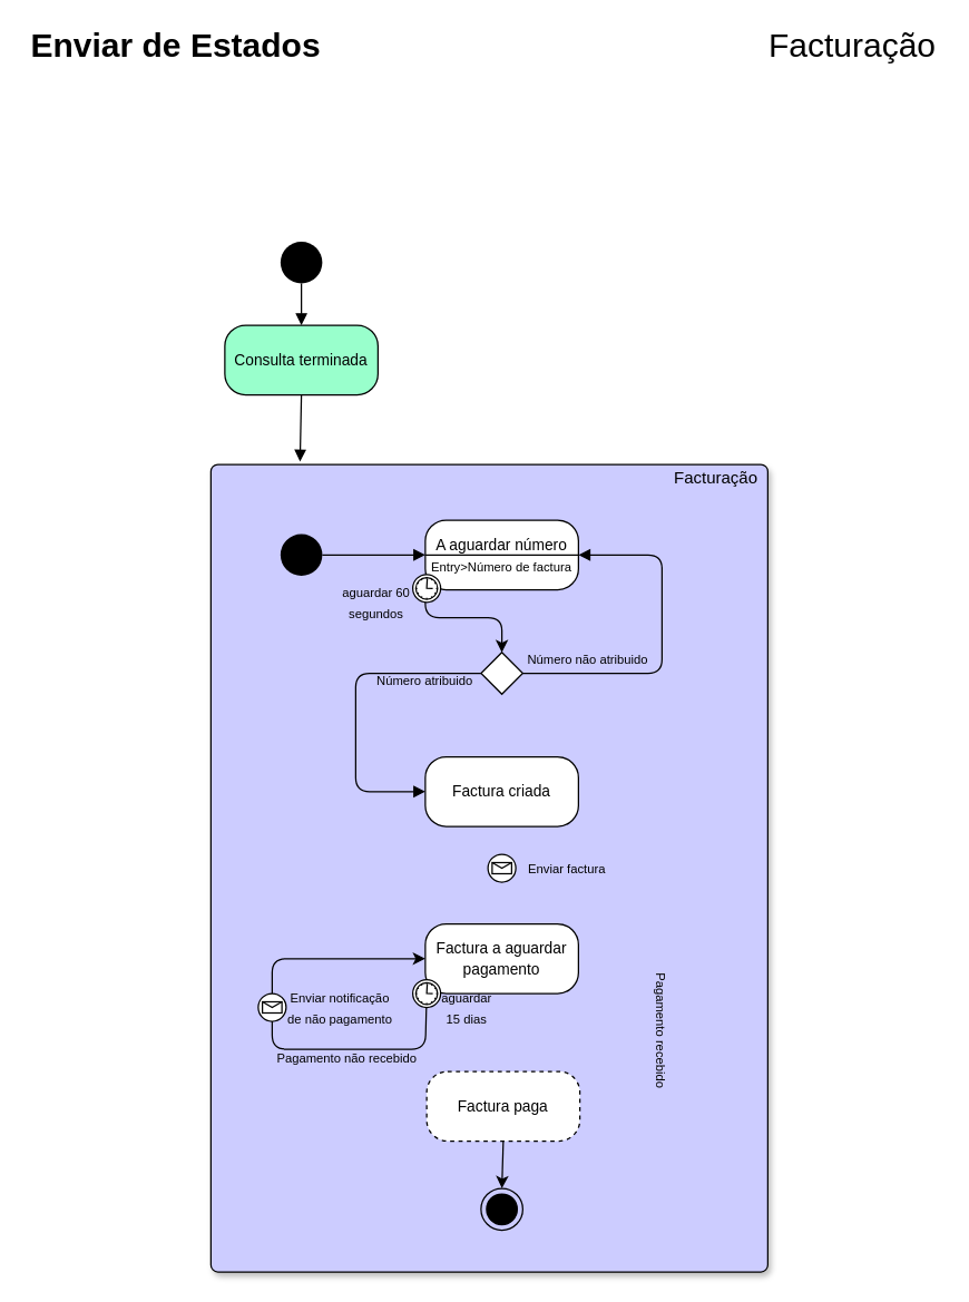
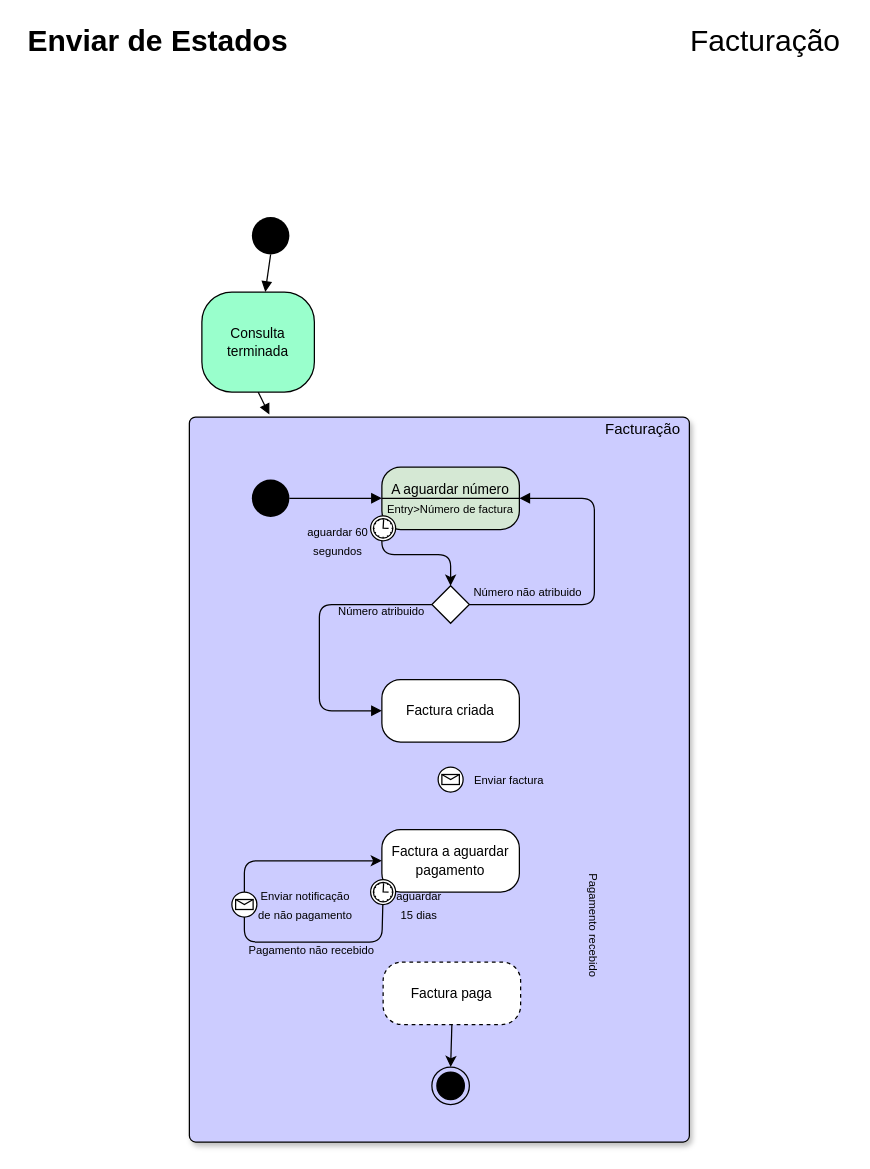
  <mxCell id="0" />
  <mxCell id="1" parent="0" />
  <mxCell id="2" value="" style="ellipse;fillColor=#000000;strokeColor=none;" parent="1" vertex="1"><mxGeometry x="201" y="170" width="30" height="30" as="geometry" /></mxCell>
  <mxCell id="3" value="" style="html=1;verticalAlign=bottom;labelBackgroundColor=none;endArrow=block;endFill=1;exitX=0.5;exitY=1;exitDx=0;exitDy=0;" parent="1" source="2" target="9" edge="1"><mxGeometry width="160" relative="1" as="geometry"><mxPoint x="365" y="250" as="sourcePoint" /><mxPoint x="665" y="250" as="targetPoint" /></mxGeometry></mxCell>
  <mxCell id="4" value="&amp;nbsp;" style="html=1;align=center;verticalAlign=top;rounded=1;absoluteArcSize=1;arcSize=10;dashed=0;fillColor=#CCCCFF;shadow=1;" parent="1" vertex="1"><mxGeometry x="151" y="330" width="400" height="580" as="geometry" /></mxCell>
  <mxCell id="5" value="Facturação" style="text;html=1;strokeColor=none;fillColor=none;align=center;verticalAlign=middle;whiteSpace=wrap;rounded=0;" parent="1" vertex="1"><mxGeometry x="474" y="330" width="80" height="20" as="geometry" /></mxCell>
  <mxCell id="6" value="" style="html=1;verticalAlign=bottom;labelBackgroundColor=none;endArrow=block;endFill=1;exitX=0.5;exitY=1;exitDx=0;exitDy=0;" parent="1" source="9" edge="1"><mxGeometry width="160" relative="1" as="geometry"><mxPoint x="360" y="280" as="sourcePoint" /><mxPoint x="215" y="328" as="targetPoint" /></mxGeometry></mxCell>
  <mxCell id="7" value="" style="ellipse;fillColor=#000000;strokeColor=none;" parent="1" vertex="1"><mxGeometry x="201" y="380" width="30" height="30" as="geometry" /></mxCell>
  <mxCell id="8" value="" style="html=1;verticalAlign=bottom;labelBackgroundColor=none;endArrow=block;endFill=1;exitX=1;exitY=0.5;exitDx=0;exitDy=0;entryX=0;entryY=0.5;entryDx=0;entryDy=0;" parent="1" source="7" target="10" edge="1"><mxGeometry width="160" relative="1" as="geometry"><mxPoint x="225" y="440" as="sourcePoint" /><mxPoint x="290" y="402.5" as="targetPoint" /></mxGeometry></mxCell>
- <mxCell id="9" value="&lt;font style=&quot;font-size: 11px&quot;&gt;Consulta terminada&lt;/font&gt;" style="rounded=1;whiteSpace=wrap;html=1;strokeColor=#000000;arcSize=30;fillColor=#99FFCC;" parent="1" vertex="1"><mxGeometry x="161" y="230" width="110" height="50" as="geometry" /></mxCell>
- <mxCell id="10" value="&lt;font&gt;&lt;font style=&quot;font-size: 11px&quot;&gt;A aguardar número&lt;br&gt;&lt;/font&gt;&lt;span style=&quot;font-size: 9px&quot;&gt;Entry&amp;gt;Número de factura&lt;/span&gt;&lt;br&gt;&lt;/font&gt;" style="rounded=1;whiteSpace=wrap;html=1;strokeColor=#000000;fillColor=#FFFFFF;arcSize=30;" parent="1" vertex="1"><mxGeometry x="305" y="370" width="110" height="50" as="geometry" /></mxCell>
+ <mxCell id="9" value="&lt;font style=&quot;font-size: 11px&quot;&gt;Consulta terminada&lt;/font&gt;" style="rounded=1;whiteSpace=wrap;html=1;strokeColor=#000000;arcSize=30;fillColor=#99FFCC;" parent="1" vertex="1"><mxGeometry x="161" y="230" width="90" height="80" as="geometry" /></mxCell>
+ <mxCell id="10" value="&lt;font&gt;&lt;font style=&quot;font-size: 11px&quot;&gt;A aguardar número&lt;br&gt;&lt;/font&gt;&lt;span style=&quot;font-size: 9px&quot;&gt;Entry&amp;gt;Número de factura&lt;/span&gt;&lt;br&gt;&lt;/font&gt;" style="rounded=1;whiteSpace=wrap;html=1;strokeColor=#000000;fillColor=#d5e8d4;arcSize=30;" parent="1" vertex="1"><mxGeometry x="305" y="370" width="110" height="50" as="geometry" /></mxCell>
  <mxCell id="11" value="&lt;font style=&quot;font-size: 11px&quot;&gt;Factura criada&lt;/font&gt;" style="rounded=1;whiteSpace=wrap;html=1;strokeColor=#000000;fillColor=#FFFFFF;arcSize=30;" parent="1" vertex="1"><mxGeometry x="305" y="540" width="110" height="50" as="geometry" /></mxCell>
  <mxCell id="12" value="" style="endArrow=classic;html=1;entryX=0.5;entryY=0;entryDx=0;entryDy=0;exitX=0;exitY=1;exitDx=0;exitDy=0;" parent="1" source="10" target="18" edge="1"><mxGeometry width="50" height="50" relative="1" as="geometry"><mxPoint x="325" y="440" as="sourcePoint" /><mxPoint x="470" y="180" as="targetPoint" /><Array as="points"><mxPoint x="305" y="440" /><mxPoint x="360" y="440" /></Array></mxGeometry></mxCell>
  <mxCell id="13" value="" style="shape=mxgraph.bpmn.shape;html=1;verticalLabelPosition=bottom;labelBackgroundColor=#ffffff;verticalAlign=top;align=center;perimeter=ellipsePerimeter;outlineConnect=0;outline=standard;symbol=timer;" parent="1" vertex="1"><mxGeometry x="296" y="409" width="20" height="20" as="geometry" /></mxCell>
  <mxCell id="14" value="&lt;font style=&quot;font-size: 11px&quot;&gt;Factura a aguardar&lt;br&gt;pagamento&lt;br&gt;&lt;/font&gt;" style="rounded=1;whiteSpace=wrap;html=1;strokeColor=#000000;fillColor=#FFFFFF;arcSize=30;" parent="1" vertex="1"><mxGeometry x="305" y="660" width="110" height="50" as="geometry" /></mxCell>
  <mxCell id="15" value="" style="html=1;verticalAlign=bottom;labelBackgroundColor=none;endArrow=block;endFill=1;exitX=0;exitY=0.5;exitDx=0;exitDy=0;entryX=0;entryY=0.5;entryDx=0;entryDy=0;" parent="1" source="18" target="11" edge="1"><mxGeometry width="160" relative="1" as="geometry"><mxPoint x="370" y="290" as="sourcePoint" /><mxPoint x="370.2" y="340" as="targetPoint" /><Array as="points"><mxPoint x="255" y="480" /><mxPoint x="255" y="565" /></Array></mxGeometry></mxCell>
  <mxCell id="16" value="&lt;font style=&quot;font-size: 9px&quot;&gt;Número atribuido&lt;/font&gt;" style="text;html=1;strokeColor=none;fillColor=none;align=center;verticalAlign=middle;whiteSpace=wrap;rounded=0;" parent="1" vertex="1"><mxGeometry x="265" y="475" width="80" height="20" as="geometry" /></mxCell>
  <mxCell id="17" value="&lt;font style=&quot;font-size: 9px&quot;&gt;aguardar 60 &lt;br&gt;segundos&lt;/font&gt;" style="text;html=1;strokeColor=none;fillColor=none;align=center;verticalAlign=middle;whiteSpace=wrap;rounded=0;" parent="1" vertex="1"><mxGeometry x="235" y="409" width="70" height="40" as="geometry" /></mxCell>
  <mxCell id="18" value="" style="rhombus;" parent="1" vertex="1"><mxGeometry x="345" y="465" width="30" height="30" as="geometry" /></mxCell>
  <mxCell id="19" value="" style="html=1;verticalAlign=bottom;labelBackgroundColor=none;endArrow=block;endFill=1;exitX=1;exitY=0.5;exitDx=0;exitDy=0;entryX=1;entryY=0.5;entryDx=0;entryDy=0;" parent="1" source="18" target="10" edge="1"><mxGeometry width="160" relative="1" as="geometry"><mxPoint x="355" y="490" as="sourcePoint" /><mxPoint x="270" y="510" as="targetPoint" /><Array as="points"><mxPoint x="475" y="480" /><mxPoint x="475" y="395" /></Array></mxGeometry></mxCell>
  <mxCell id="20" value="&lt;font style=&quot;font-size: 9px&quot;&gt;Número não atribuido&lt;/font&gt;" style="text;html=1;strokeColor=none;fillColor=none;align=center;verticalAlign=middle;whiteSpace=wrap;rounded=0;" parent="1" vertex="1"><mxGeometry x="377" y="460" width="90" height="20" as="geometry" /></mxCell>
  <mxCell id="21" value="" style="shape=mxgraph.bpmn.shape;html=1;verticalLabelPosition=bottom;labelBackgroundColor=#ffffff;verticalAlign=top;align=center;perimeter=ellipsePerimeter;outlineConnect=0;outline=standard;symbol=message;" parent="1" vertex="1"><mxGeometry x="350" y="610" width="20" height="20" as="geometry" /></mxCell>
  <mxCell id="22" value="&lt;font style=&quot;font-size: 9px&quot;&gt;Enviar factura&lt;/font&gt;" style="text;html=1;strokeColor=none;fillColor=none;align=center;verticalAlign=middle;whiteSpace=wrap;rounded=0;" parent="1" vertex="1"><mxGeometry x="375" y="610" width="64" height="20" as="geometry" /></mxCell>
  <mxCell id="23" value="" style="endArrow=none;html=1;entryX=0;entryY=0.5;entryDx=0;entryDy=0;exitX=1;exitY=0.5;exitDx=0;exitDy=0;" parent="1" source="10" target="10" edge="1"><mxGeometry width="50" height="50" relative="1" as="geometry"><mxPoint x="525" y="555" as="sourcePoint" /><mxPoint x="415" y="555" as="targetPoint" /></mxGeometry></mxCell>
  <mxCell id="24" value="&lt;font style=&quot;font-size: 11px&quot;&gt;Factura paga&lt;/font&gt;" style="rounded=1;whiteSpace=wrap;html=1;strokeColor=#000000;fillColor=#FFFFFF;arcSize=30;dashed=1;" parent="1" vertex="1"><mxGeometry x="306" y="766" width="110" height="50" as="geometry" /></mxCell>
  <mxCell id="25" value="&lt;font style=&quot;font-size: 9px&quot;&gt;Pagamento recebido&lt;/font&gt;" style="text;html=1;strokeColor=none;fillColor=none;align=center;verticalAlign=middle;whiteSpace=wrap;rounded=0;rotation=90;" parent="1" vertex="1"><mxGeometry x="430" y="727" width="90" height="20" as="geometry" /></mxCell>
  <mxCell id="26" value="" style="shape=mxgraph.bpmn.shape;html=1;verticalLabelPosition=bottom;labelBackgroundColor=#ffffff;verticalAlign=top;align=center;perimeter=ellipsePerimeter;outlineConnect=0;outline=standard;symbol=timer;" parent="1" vertex="1"><mxGeometry x="296" y="700" width="20" height="20" as="geometry" /></mxCell>
  <mxCell id="27" value="&lt;font style=&quot;font-size: 9px&quot;&gt;Pagamento não recebido&lt;/font&gt;" style="text;html=1;strokeColor=none;fillColor=none;align=center;verticalAlign=middle;whiteSpace=wrap;rounded=0;" parent="1" vertex="1"><mxGeometry x="189" y="746" width="120" height="20" as="geometry" /></mxCell>
  <mxCell id="28" value="" style="ellipse;html=1;shape=endState;fillColor=#000000;strokeColor=#000000;" parent="1" vertex="1"><mxGeometry x="345" y="850" width="30" height="30" as="geometry" /></mxCell>
  <mxCell id="29" value="" style="endArrow=classic;html=1;entryX=0.5;entryY=0;entryDx=0;entryDy=0;exitX=0.5;exitY=1;exitDx=0;exitDy=0;" parent="1" source="24" target="28" edge="1"><mxGeometry width="50" height="50" relative="1" as="geometry"><mxPoint x="370" y="730" as="sourcePoint" /><mxPoint x="370" y="765" as="targetPoint" /></mxGeometry></mxCell>
  <mxCell id="30" value="&lt;font style=&quot;font-size: 9px&quot;&gt;Enviar notificação&lt;br&gt;de não pagamento&lt;br&gt;&lt;/font&gt;" style="text;html=1;strokeColor=none;fillColor=none;align=center;verticalAlign=middle;whiteSpace=wrap;rounded=0;" parent="1" vertex="1"><mxGeometry x="198" y="710" width="92" height="20" as="geometry" /></mxCell>
  <mxCell id="31" value="&lt;font style=&quot;font-size: 9px&quot;&gt;aguardar&lt;br&gt;15 dias&lt;/font&gt;" style="text;html=1;strokeColor=none;fillColor=none;align=center;verticalAlign=middle;whiteSpace=wrap;rounded=0;" parent="1" vertex="1"><mxGeometry x="305" y="700" width="60" height="40" as="geometry" /></mxCell>
  <mxCell id="32" value="" style="endArrow=classic;html=1;entryX=0;entryY=0.5;entryDx=0;entryDy=0;exitX=0.5;exitY=0;exitDx=0;exitDy=0;" parent="1" source="33" target="14" edge="1"><mxGeometry width="50" height="50" relative="1" as="geometry"><mxPoint x="406.134" y="724.626" as="sourcePoint" /><mxPoint x="305" y="695" as="targetPoint" /><Array as="points"><mxPoint x="195" y="685" /></Array></mxGeometry></mxCell>
  <mxCell id="33" value="" style="shape=mxgraph.bpmn.shape;html=1;verticalLabelPosition=bottom;labelBackgroundColor=#ffffff;verticalAlign=top;align=center;perimeter=ellipsePerimeter;outlineConnect=0;outline=standard;symbol=message;" parent="1" vertex="1"><mxGeometry x="185" y="710" width="20" height="20" as="geometry" /></mxCell>
  <mxCell id="34" value="" style="endArrow=none;html=1;entryX=0.5;entryY=1;entryDx=0;entryDy=0;endFill=0;" parent="1" source="26" target="33" edge="1"><mxGeometry width="50" height="50" relative="1" as="geometry"><mxPoint x="305.722" y="729.996" as="sourcePoint" /><mxPoint x="305" y="685" as="targetPoint" /><Array as="points"><mxPoint x="305" y="750" /><mxPoint x="195" y="750" /></Array></mxGeometry></mxCell>
  <mxCell id="35" value="" style="group" parent="1" vertex="1" connectable="0"><mxGeometry x="20" y="20" width="654" height="20" as="geometry" /></mxCell>
  <mxCell id="36" value="&lt;h6&gt;&lt;font style=&quot;font-size: 24px&quot;&gt;Enviar de Estados&lt;/font&gt;&lt;/h6&gt;" style="text;html=1;strokeColor=none;fillColor=none;align=left;verticalAlign=middle;whiteSpace=wrap;rounded=0;" parent="35" vertex="1"><mxGeometry width="320" height="20" as="geometry" /></mxCell>
  <mxCell id="37" value="&lt;p&gt;&lt;font style=&quot;font-size: 24px&quot;&gt;Facturação&lt;/font&gt;&lt;/p&gt;" style="text;html=1;strokeColor=none;fillColor=none;align=right;verticalAlign=middle;whiteSpace=wrap;rounded=0;" parent="35" vertex="1"><mxGeometry x="334" width="320" height="20" as="geometry" /></mxCell>
